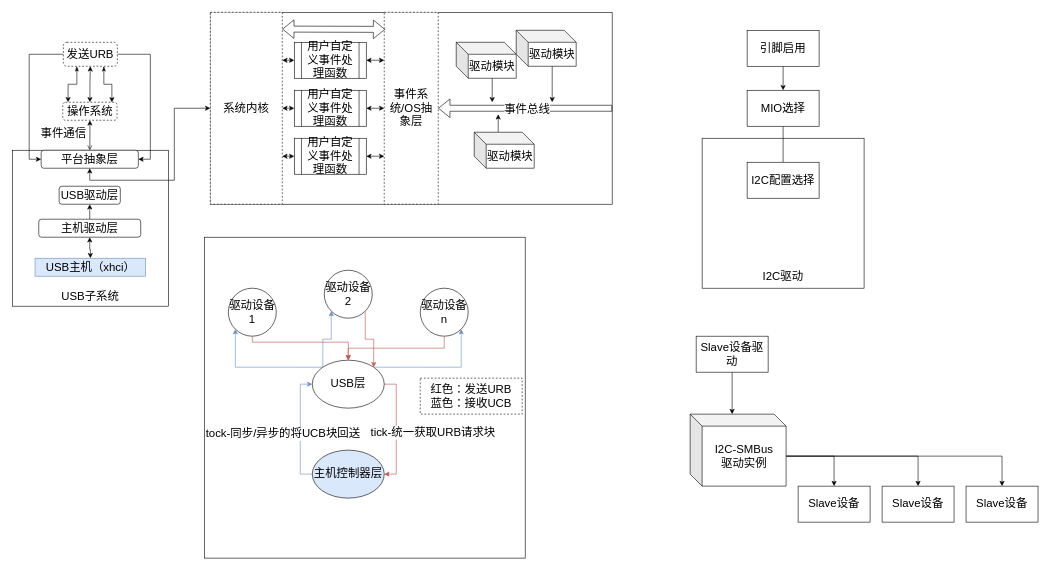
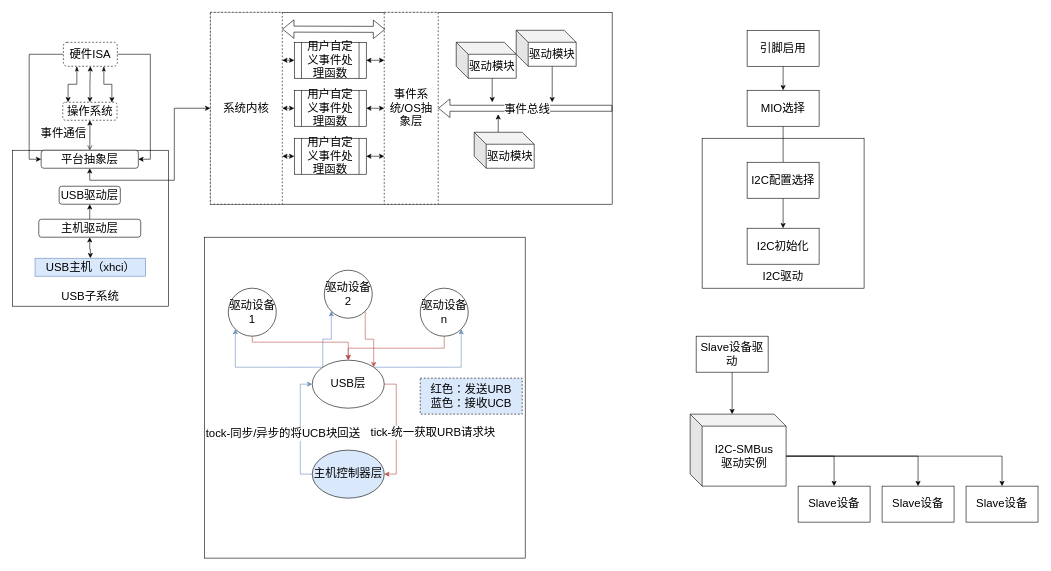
  <mxCell id="0" />
  <mxCell id="1" parent="0" />
  <mxCell id="2" value="" style="whiteSpace=wrap;html=1;aspect=fixed;fontSize=19;" vertex="1" parent="1"><mxGeometry x="340" y="395" width="535" height="535" as="geometry" /></mxCell>
  <mxCell id="3" value="" style="group;fontSize=19;" vertex="1" connectable="0" parent="1"><mxGeometry x="20" y="70" width="260" height="440" as="geometry" /></mxCell>
  <mxCell id="4" value="" style="whiteSpace=wrap;html=1;aspect=fixed;fontSize=19;" vertex="1" parent="3"><mxGeometry y="180" width="260" height="260" as="geometry" /></mxCell>
  <mxCell id="5" style="edgeStyle=orthogonalEdgeStyle;rounded=0;orthogonalLoop=1;jettySize=auto;html=1;entryX=0.5;entryY=1;entryDx=0;entryDy=0;startArrow=classic;startFill=1;fontSize=19;" parent="3" source="8" target="11" edge="1"><mxGeometry relative="1" as="geometry" /></mxCell>
  <mxCell id="6" style="edgeStyle=orthogonalEdgeStyle;rounded=0;orthogonalLoop=1;jettySize=auto;html=1;exitX=0.5;exitY=1;exitDx=0;exitDy=0;entryX=0.5;entryY=0;entryDx=0;entryDy=0;startArrow=classic;startFill=1;fontSize=19;endArrow=open;" parent="3" source="8" target="20" edge="1"><mxGeometry relative="1" as="geometry" /></mxCell>
  <mxCell id="7" value="事件通信" style="edgeLabel;html=1;align=center;verticalAlign=middle;resizable=0;points=[];fontSize=19;" vertex="1" connectable="0" parent="6"><mxGeometry x="-0.161" y="-1" relative="1" as="geometry"><mxPoint x="-44" as="offset" /></mxGeometry></mxCell>
  <mxCell id="8" value="&lt;font style=&quot;font-size: 19px;&quot;&gt;操作系统&lt;/font&gt;" style="rounded=1;whiteSpace=wrap;html=1;dashed=1;fontSize=19;" parent="3" vertex="1"><mxGeometry x="84" y="100" width="90.5" height="30" as="geometry" /></mxCell>
  <mxCell id="9" style="edgeStyle=orthogonalEdgeStyle;rounded=0;orthogonalLoop=1;jettySize=auto;html=1;exitX=0;exitY=0.5;exitDx=0;exitDy=0;entryX=0;entryY=0.5;entryDx=0;entryDy=0;" edge="1" parent="3" source="11" target="20"><mxGeometry relative="1" as="geometry" /></mxCell>
  <mxCell id="10" style="edgeStyle=orthogonalEdgeStyle;rounded=0;orthogonalLoop=1;jettySize=auto;html=1;exitX=1;exitY=0.5;exitDx=0;exitDy=0;entryX=1;entryY=0.5;entryDx=0;entryDy=0;" edge="1" parent="3" source="11" target="20"><mxGeometry relative="1" as="geometry"><Array as="points"><mxPoint x="230" y="20" /><mxPoint x="230" y="195" /></Array></mxGeometry></mxCell>
- <mxCell id="11" value="&lt;font style=&quot;font-size: 19px;&quot;&gt;发送URB&lt;/font&gt;" style="rounded=1;whiteSpace=wrap;html=1;dashed=1;fontSize=19;" parent="3" vertex="1"><mxGeometry x="85" width="90" height="40" as="geometry" /></mxCell>
+ <mxCell id="11" value="&lt;font style=&quot;font-size: 19px;&quot;&gt;硬件ISA&lt;/font&gt;" style="rounded=1;whiteSpace=wrap;html=1;dashed=1;fontSize=19;" parent="3" vertex="1"><mxGeometry x="85" width="90" height="40" as="geometry" /></mxCell>
  <mxCell id="12" style="edgeStyle=orthogonalEdgeStyle;rounded=0;orthogonalLoop=1;jettySize=auto;html=1;exitX=0.25;exitY=1;exitDx=0;exitDy=0;entryX=0.098;entryY=0;entryDx=0;entryDy=0;entryPerimeter=0;startArrow=classicThin;startFill=1;fontSize=19;" parent="3" source="11" target="8" edge="1"><mxGeometry relative="1" as="geometry" /></mxCell>
  <mxCell id="13" style="edgeStyle=orthogonalEdgeStyle;rounded=0;orthogonalLoop=1;jettySize=auto;html=1;exitX=0.75;exitY=1;exitDx=0;exitDy=0;entryX=0.905;entryY=0.008;entryDx=0;entryDy=0;entryPerimeter=0;startArrow=classicThin;startFill=1;fontSize=19;" parent="3" source="11" target="8" edge="1"><mxGeometry relative="1" as="geometry" /></mxCell>
  <mxCell id="14" value="USB驱动层" style="rounded=1;whiteSpace=wrap;html=1;fontSize=19;" parent="3" vertex="1"><mxGeometry x="78" y="240" width="102" height="30" as="geometry" /></mxCell>
  <mxCell id="15" style="edgeStyle=orthogonalEdgeStyle;rounded=0;orthogonalLoop=1;jettySize=auto;html=1;entryX=0.5;entryY=0;entryDx=0;entryDy=0;startArrow=classic;startFill=1;fontSize=19;" parent="3" source="17" target="18" edge="1"><mxGeometry relative="1" as="geometry" /></mxCell>
  <mxCell id="16" style="edgeStyle=orthogonalEdgeStyle;rounded=0;orthogonalLoop=1;jettySize=auto;html=1;exitX=0.5;exitY=0;exitDx=0;exitDy=0;entryX=0.5;entryY=1;entryDx=0;entryDy=0;fontSize=19;" parent="3" source="17" target="14" edge="1"><mxGeometry relative="1" as="geometry" /></mxCell>
  <mxCell id="17" value="主机驱动层" style="rounded=1;whiteSpace=wrap;html=1;fontSize=19;" parent="3" vertex="1"><mxGeometry x="44" y="295" width="170" height="30" as="geometry" /></mxCell>
  <mxCell id="18" value="USB主机（xhci）" style="rounded=0;whiteSpace=wrap;html=1;fontSize=19;fillColor=#dae8fc;strokeColor=#6c8ebf;" parent="3" vertex="1"><mxGeometry x="37.75" y="360" width="184.5" height="30" as="geometry" /></mxCell>
  <mxCell id="19" style="edgeStyle=orthogonalEdgeStyle;rounded=0;orthogonalLoop=1;jettySize=auto;html=1;exitX=0.5;exitY=1;exitDx=0;exitDy=0;startArrow=classic;startFill=1;fontSize=19;" parent="3" source="20" target="28" edge="1"><mxGeometry relative="1" as="geometry" /></mxCell>
  <mxCell id="20" value="平台抽象层" style="rounded=1;whiteSpace=wrap;html=1;fontSize=19;" parent="3" vertex="1"><mxGeometry x="48" y="180" width="162" height="30" as="geometry" /></mxCell>
  <mxCell id="21" value="USB子系统" style="text;html=1;align=center;verticalAlign=middle;whiteSpace=wrap;rounded=0;fontSize=19;" vertex="1" parent="3"><mxGeometry x="80" y="410" width="100" height="30" as="geometry" /></mxCell>
  <mxCell id="22" value="" style="group;fontSize=19;" vertex="1" connectable="0" parent="1"><mxGeometry x="350" y="20" width="670" height="320" as="geometry" /></mxCell>
  <mxCell id="23" value="" style="rounded=0;whiteSpace=wrap;html=1;fontSize=19;" vertex="1" parent="22"><mxGeometry width="670" height="320" as="geometry" /></mxCell>
  <mxCell id="24" style="edgeStyle=orthogonalEdgeStyle;rounded=0;orthogonalLoop=1;jettySize=auto;html=1;exitX=0;exitY=0.25;exitDx=0;exitDy=0;entryX=1;entryY=0.5;entryDx=0;entryDy=0;startArrow=classic;startFill=1;fontSize=19;" edge="1" parent="22" source="27" target="34"><mxGeometry relative="1" as="geometry" /></mxCell>
  <mxCell id="25" style="edgeStyle=orthogonalEdgeStyle;rounded=0;orthogonalLoop=1;jettySize=auto;html=1;exitX=0;exitY=0.5;exitDx=0;exitDy=0;entryX=1;entryY=0.5;entryDx=0;entryDy=0;startArrow=classic;startFill=1;fontSize=19;" edge="1" parent="22" source="27" target="30"><mxGeometry relative="1" as="geometry" /></mxCell>
  <mxCell id="26" style="edgeStyle=orthogonalEdgeStyle;rounded=0;orthogonalLoop=1;jettySize=auto;html=1;exitX=0;exitY=0.75;exitDx=0;exitDy=0;entryX=1;entryY=0.5;entryDx=0;entryDy=0;startArrow=classic;startFill=1;fontSize=19;" edge="1" parent="22" source="27" target="32"><mxGeometry relative="1" as="geometry" /></mxCell>
  <mxCell id="27" value="事件系统/OS抽象层" style="rounded=0;whiteSpace=wrap;html=1;dashed=1;fontSize=19;" vertex="1" parent="22"><mxGeometry x="290" width="90" height="320" as="geometry" /></mxCell>
  <mxCell id="28" value="系统内核" style="rounded=0;whiteSpace=wrap;html=1;dashed=1;fontSize=19;" vertex="1" parent="22"><mxGeometry width="120" height="320" as="geometry" /></mxCell>
  <mxCell id="29" style="edgeStyle=orthogonalEdgeStyle;rounded=0;orthogonalLoop=1;jettySize=auto;html=1;exitX=0;exitY=0.5;exitDx=0;exitDy=0;entryX=1;entryY=0.5;entryDx=0;entryDy=0;startArrow=classic;startFill=1;fontSize=19;" edge="1" parent="22" source="30" target="28"><mxGeometry relative="1" as="geometry" /></mxCell>
  <mxCell id="30" value="用户自定义事件处理函数" style="shape=process;whiteSpace=wrap;html=1;backgroundOutline=1;fontSize=19;" vertex="1" parent="22"><mxGeometry x="140" y="130" width="120" height="60" as="geometry" /></mxCell>
  <mxCell id="31" style="edgeStyle=orthogonalEdgeStyle;rounded=0;orthogonalLoop=1;jettySize=auto;html=1;exitX=0;exitY=0.5;exitDx=0;exitDy=0;entryX=1;entryY=0.75;entryDx=0;entryDy=0;startArrow=classic;startFill=1;fontSize=19;" edge="1" parent="22" source="32" target="28"><mxGeometry relative="1" as="geometry" /></mxCell>
  <mxCell id="32" value="用户自定义事件处理函数" style="shape=process;whiteSpace=wrap;html=1;backgroundOutline=1;fontSize=19;" vertex="1" parent="22"><mxGeometry x="140" y="210" width="120" height="60" as="geometry" /></mxCell>
  <mxCell id="33" style="edgeStyle=orthogonalEdgeStyle;rounded=0;orthogonalLoop=1;jettySize=auto;html=1;exitX=0;exitY=0.5;exitDx=0;exitDy=0;entryX=1;entryY=0.25;entryDx=0;entryDy=0;startArrow=classic;startFill=1;fontSize=19;" edge="1" parent="22" source="34" target="28"><mxGeometry relative="1" as="geometry" /></mxCell>
  <mxCell id="34" value="用户自定义事件处理函数" style="shape=process;whiteSpace=wrap;html=1;backgroundOutline=1;fontSize=19;" vertex="1" parent="22"><mxGeometry x="140" y="50" width="120" height="60" as="geometry" /></mxCell>
  <mxCell id="35" style="edgeStyle=orthogonalEdgeStyle;rounded=0;orthogonalLoop=1;jettySize=auto;html=1;exitX=0;exitY=0;exitDx=60;exitDy=50;exitPerimeter=0;fontSize=19;" edge="1" parent="22" source="36"><mxGeometry relative="1" as="geometry"><mxPoint x="470" y="150" as="targetPoint" /></mxGeometry></mxCell>
  <mxCell id="36" value="驱动模块" style="shape=cube;whiteSpace=wrap;html=1;boundedLbl=1;backgroundOutline=1;darkOpacity=0.05;darkOpacity2=0.1;fontSize=19;" vertex="1" parent="22"><mxGeometry x="410" y="50" width="100" height="60" as="geometry" /></mxCell>
  <mxCell id="37" value="" style="shape=flexArrow;endArrow=classic;startArrow=classic;html=1;rounded=0;entryX=0.015;entryY=0.089;entryDx=0;entryDy=0;entryPerimeter=0;fontSize=19;" edge="1" parent="22" target="27"><mxGeometry width="100" height="100" relative="1" as="geometry"><mxPoint x="120" y="28" as="sourcePoint" /><mxPoint x="250" y="-30" as="targetPoint" /></mxGeometry></mxCell>
  <mxCell id="38" value="" style="shape=flexArrow;endArrow=classic;html=1;rounded=0;entryX=1;entryY=0.5;entryDx=0;entryDy=0;exitX=1;exitY=0.5;exitDx=0;exitDy=0;fontSize=19;" edge="1" parent="22" source="23" target="27"><mxGeometry width="50" height="50" relative="1" as="geometry"><mxPoint x="531.24" y="190" as="sourcePoint" /><mxPoint x="430.0" y="151.28" as="targetPoint" /></mxGeometry></mxCell>
  <mxCell id="39" value="事件总线" style="edgeLabel;html=1;align=center;verticalAlign=middle;resizable=0;points=[];fontSize=19;" vertex="1" connectable="0" parent="38"><mxGeometry x="-0.017" y="1" relative="1" as="geometry"><mxPoint as="offset" /></mxGeometry></mxCell>
  <mxCell id="40" style="edgeStyle=orthogonalEdgeStyle;rounded=0;orthogonalLoop=1;jettySize=auto;html=1;exitX=0;exitY=0;exitDx=60;exitDy=50;exitPerimeter=0;fontSize=19;" edge="1" parent="22" source="41"><mxGeometry relative="1" as="geometry"><mxPoint x="570" y="150" as="targetPoint" /></mxGeometry></mxCell>
  <mxCell id="41" value="驱动模块" style="shape=cube;whiteSpace=wrap;html=1;boundedLbl=1;backgroundOutline=1;darkOpacity=0.05;darkOpacity2=0.1;fontSize=19;" vertex="1" parent="22"><mxGeometry x="510" y="30" width="100" height="60" as="geometry" /></mxCell>
  <mxCell id="42" style="edgeStyle=orthogonalEdgeStyle;rounded=0;orthogonalLoop=1;jettySize=auto;html=1;exitX=0;exitY=0;exitDx=40;exitDy=0;exitPerimeter=0;fontSize=19;" edge="1" parent="22" source="43"><mxGeometry relative="1" as="geometry"><mxPoint x="480" y="170" as="targetPoint" /></mxGeometry></mxCell>
  <mxCell id="43" value="驱动模块" style="shape=cube;whiteSpace=wrap;html=1;boundedLbl=1;backgroundOutline=1;darkOpacity=0.05;darkOpacity2=0.1;fontSize=19;" vertex="1" parent="22"><mxGeometry x="440" y="200" width="100" height="60" as="geometry" /></mxCell>
  <mxCell id="44" style="edgeStyle=orthogonalEdgeStyle;rounded=0;orthogonalLoop=1;jettySize=auto;html=1;exitX=1;exitY=0.5;exitDx=0;exitDy=0;entryX=1;entryY=0.5;entryDx=0;entryDy=0;fillColor=#f8cecc;strokeColor=#b85450;fontSize=19;" edge="1" parent="1" source="49" target="52"><mxGeometry relative="1" as="geometry" /></mxCell>
  <mxCell id="45" value="tick-统一获取URB请求块" style="edgeLabel;html=1;align=center;verticalAlign=middle;resizable=0;points=[];container=0;fontSize=19;" vertex="1" connectable="0" parent="44"><mxGeometry x="0.053" y="1" relative="1" as="geometry"><mxPoint x="59" as="offset" /></mxGeometry></mxCell>
  <mxCell id="46" style="edgeStyle=orthogonalEdgeStyle;rounded=0;orthogonalLoop=1;jettySize=auto;html=1;exitX=0;exitY=0;exitDx=0;exitDy=0;entryX=0;entryY=1;entryDx=0;entryDy=0;fillColor=#dae8fc;strokeColor=#6c8ebf;fontSize=19;" edge="1" parent="1" source="49" target="56"><mxGeometry relative="1" as="geometry" /></mxCell>
  <mxCell id="47" style="edgeStyle=orthogonalEdgeStyle;rounded=0;orthogonalLoop=1;jettySize=auto;html=1;exitX=0;exitY=0;exitDx=0;exitDy=0;entryX=0;entryY=1;entryDx=0;entryDy=0;fillColor=#dae8fc;strokeColor=#6c8ebf;fontSize=19;" edge="1" parent="1" source="49" target="54"><mxGeometry relative="1" as="geometry" /></mxCell>
  <mxCell id="48" style="edgeStyle=orthogonalEdgeStyle;rounded=0;orthogonalLoop=1;jettySize=auto;html=1;exitX=1;exitY=0;exitDx=0;exitDy=0;entryX=1;entryY=1;entryDx=0;entryDy=0;fillColor=#dae8fc;strokeColor=#6c8ebf;fontSize=19;" edge="1" parent="1" source="49" target="58"><mxGeometry relative="1" as="geometry" /></mxCell>
  <mxCell id="49" value="USB层" style="ellipse;whiteSpace=wrap;html=1;container=0;fontSize=19;" vertex="1" parent="1"><mxGeometry x="520" y="600" width="120" height="80" as="geometry" /></mxCell>
  <mxCell id="50" style="edgeStyle=orthogonalEdgeStyle;rounded=0;orthogonalLoop=1;jettySize=auto;html=1;entryX=0;entryY=0.5;entryDx=0;entryDy=0;exitX=0;exitY=0.5;exitDx=0;exitDy=0;fillColor=#dae8fc;strokeColor=#6c8ebf;fontSize=19;" edge="1" parent="1" source="52" target="49"><mxGeometry relative="1" as="geometry" /></mxCell>
  <mxCell id="51" value="tock-同步/异步的将UCB块回送" style="edgeLabel;html=1;align=center;verticalAlign=middle;resizable=0;points=[];container=0;fontSize=19;" vertex="1" connectable="0" parent="50"><mxGeometry x="-0.074" relative="1" as="geometry"><mxPoint x="-30" as="offset" /></mxGeometry></mxCell>
  <mxCell id="52" value="主机控制器层" style="ellipse;whiteSpace=wrap;html=1;container=0;fontSize=19;fillColor=#dae8fc;" vertex="1" parent="1"><mxGeometry x="520" y="750" width="120" height="80" as="geometry" /></mxCell>
  <mxCell id="53" style="edgeStyle=orthogonalEdgeStyle;rounded=0;orthogonalLoop=1;jettySize=auto;html=1;exitX=0.5;exitY=1;exitDx=0;exitDy=0;entryX=0.5;entryY=0;entryDx=0;entryDy=0;fillColor=#f8cecc;strokeColor=#b85450;fontSize=19;" edge="1" parent="1" source="54" target="49"><mxGeometry relative="1" as="geometry"><Array as="points"><mxPoint x="420" y="570" /><mxPoint x="580" y="570" /></Array></mxGeometry></mxCell>
  <mxCell id="54" value="驱动设备1" style="ellipse;whiteSpace=wrap;html=1;aspect=fixed;container=0;fontSize=19;" vertex="1" parent="1"><mxGeometry x="380" y="480" width="80" height="80" as="geometry" /></mxCell>
  <mxCell id="55" style="edgeStyle=orthogonalEdgeStyle;rounded=0;orthogonalLoop=1;jettySize=auto;html=1;exitX=1;exitY=1;exitDx=0;exitDy=0;entryX=1;entryY=0;entryDx=0;entryDy=0;fillColor=#f8cecc;strokeColor=#b85450;fontSize=19;" edge="1" parent="1" source="56" target="49"><mxGeometry relative="1" as="geometry" /></mxCell>
  <mxCell id="56" value="驱动设备2" style="ellipse;whiteSpace=wrap;html=1;aspect=fixed;container=0;fontSize=19;" vertex="1" parent="1"><mxGeometry x="540" y="450" width="80" height="80" as="geometry" /></mxCell>
  <mxCell id="57" style="edgeStyle=orthogonalEdgeStyle;rounded=0;orthogonalLoop=1;jettySize=auto;html=1;exitX=0.5;exitY=1;exitDx=0;exitDy=0;entryX=0.5;entryY=0;entryDx=0;entryDy=0;fillColor=#f8cecc;strokeColor=#b85450;fontSize=19;" edge="1" parent="1" source="58" target="49"><mxGeometry relative="1" as="geometry" /></mxCell>
  <mxCell id="58" value="驱动设备n" style="ellipse;whiteSpace=wrap;html=1;aspect=fixed;container=0;fontSize=19;" vertex="1" parent="1"><mxGeometry x="700" y="480" width="80" height="80" as="geometry" /></mxCell>
- <mxCell id="59" value="红色：发送URB&lt;div style=&quot;font-size: 19px;&quot;&gt;蓝色：接收UCB&lt;/div&gt;" style="rounded=0;whiteSpace=wrap;html=1;dashed=1;container=0;fontSize=19;" vertex="1" parent="1"><mxGeometry x="700" y="630" width="170" height="60" as="geometry" /></mxCell>
+ <mxCell id="59" value="红色：发送URB&lt;div style=&quot;font-size: 19px;&quot;&gt;蓝色：接收UCB&lt;/div&gt;" style="rounded=0;whiteSpace=wrap;html=1;dashed=1;container=0;fontSize=19;fillColor=#dae8fc;" vertex="1" parent="1"><mxGeometry x="700" y="630" width="170" height="60" as="geometry" /></mxCell>
  <mxCell id="60" value="" style="rounded=0;whiteSpace=wrap;html=1;fontSize=19;" vertex="1" parent="1"><mxGeometry x="1170" y="230" width="270" height="250" as="geometry" /></mxCell>
  <mxCell id="61" style="edgeStyle=orthogonalEdgeStyle;rounded=0;orthogonalLoop=1;jettySize=auto;html=1;exitX=0.5;exitY=1;exitDx=0;exitDy=0;entryX=0.5;entryY=0;entryDx=0;entryDy=0;fontSize=19;endArrow=none;" edge="1" parent="1" source="62" target="66"><mxGeometry relative="1" as="geometry" /></mxCell>
  <mxCell id="62" value="MIO选择" style="rounded=0;whiteSpace=wrap;html=1;fontSize=19;" vertex="1" parent="1"><mxGeometry x="1245" y="150" width="120" height="60" as="geometry" /></mxCell>
  <mxCell id="63" style="edgeStyle=orthogonalEdgeStyle;rounded=0;orthogonalLoop=1;jettySize=auto;html=1;exitX=0.5;exitY=1;exitDx=0;exitDy=0;entryX=0.5;entryY=0;entryDx=0;entryDy=0;fontSize=19;" edge="1" parent="1" source="64" target="62"><mxGeometry relative="1" as="geometry" /></mxCell>
  <mxCell id="64" value="引脚启用" style="rounded=0;whiteSpace=wrap;html=1;fontSize=19;" vertex="1" parent="1"><mxGeometry x="1245" y="50" width="120" height="60" as="geometry" /></mxCell>
+ <mxCell id="65" style="edgeStyle=orthogonalEdgeStyle;rounded=0;orthogonalLoop=1;jettySize=auto;html=1;exitX=0.5;exitY=1;exitDx=0;exitDy=0;entryX=0.5;entryY=0;entryDx=0;entryDy=0;fontSize=19;" edge="1" parent="1" source="66" target="67"><mxGeometry relative="1" as="geometry" /></mxCell>
  <mxCell id="66" value="I2C配置选择" style="rounded=0;whiteSpace=wrap;html=1;fontSize=19;" vertex="1" parent="1"><mxGeometry x="1245" y="270" width="120" height="60" as="geometry" /></mxCell>
+ <mxCell id="67" value="I2C初始化" style="rounded=0;whiteSpace=wrap;html=1;fontSize=19;" vertex="1" parent="1"><mxGeometry x="1245" y="380" width="120" height="60" as="geometry" /></mxCell>
  <mxCell id="68" style="edgeStyle=orthogonalEdgeStyle;rounded=0;orthogonalLoop=1;jettySize=auto;html=1;exitX=0;exitY=0;exitDx=160;exitDy=70;exitPerimeter=0;entryX=0.5;entryY=0;entryDx=0;entryDy=0;" edge="1" parent="1" source="71" target="75"><mxGeometry relative="1" as="geometry" /></mxCell>
  <mxCell id="69" style="edgeStyle=orthogonalEdgeStyle;rounded=0;orthogonalLoop=1;jettySize=auto;html=1;exitX=0;exitY=0;exitDx=160;exitDy=70;exitPerimeter=0;entryX=0.5;entryY=0;entryDx=0;entryDy=0;" edge="1" parent="1" source="71" target="77"><mxGeometry relative="1" as="geometry" /></mxCell>
  <mxCell id="70" style="edgeStyle=orthogonalEdgeStyle;rounded=0;orthogonalLoop=1;jettySize=auto;html=1;exitX=0;exitY=0;exitDx=160;exitDy=70;exitPerimeter=0;entryX=0.5;entryY=0;entryDx=0;entryDy=0;" edge="1" parent="1" source="71" target="76"><mxGeometry relative="1" as="geometry" /></mxCell>
  <mxCell id="71" value="I2C-SMBus&lt;div&gt;驱动实例&lt;/div&gt;" style="shape=cube;whiteSpace=wrap;html=1;boundedLbl=1;backgroundOutline=1;darkOpacity=0.05;darkOpacity2=0.1;fontSize=19;" vertex="1" parent="1"><mxGeometry x="1150" y="690" width="160" height="120" as="geometry" /></mxCell>
  <mxCell id="72" value="I2C驱动" style="text;html=1;align=center;verticalAlign=middle;whiteSpace=wrap;rounded=0;fontSize=19;" vertex="1" parent="1"><mxGeometry x="1170" y="440" width="270" height="40" as="geometry" /></mxCell>
  <mxCell id="73" value="Slave设备驱动" style="rounded=0;whiteSpace=wrap;html=1;fontSize=19;" vertex="1" parent="1"><mxGeometry x="1160" y="560" width="120" height="60" as="geometry" /></mxCell>
  <mxCell id="74" style="edgeStyle=orthogonalEdgeStyle;rounded=0;orthogonalLoop=1;jettySize=auto;html=1;exitX=0.5;exitY=1;exitDx=0;exitDy=0;entryX=0;entryY=0;entryDx=70;entryDy=0;entryPerimeter=0;" edge="1" parent="1" source="73" target="71"><mxGeometry relative="1" as="geometry" /></mxCell>
  <mxCell id="75" value="Slave设备" style="rounded=0;whiteSpace=wrap;html=1;fontSize=19;" vertex="1" parent="1"><mxGeometry x="1330" y="810" width="120" height="60" as="geometry" /></mxCell>
  <mxCell id="76" value="Slave设备" style="rounded=0;whiteSpace=wrap;html=1;fontSize=19;" vertex="1" parent="1"><mxGeometry x="1610" y="810" width="120" height="60" as="geometry" /></mxCell>
  <mxCell id="77" value="Slave设备" style="rounded=0;whiteSpace=wrap;html=1;fontSize=19;" vertex="1" parent="1"><mxGeometry x="1470" y="810" width="120" height="60" as="geometry" /></mxCell>
